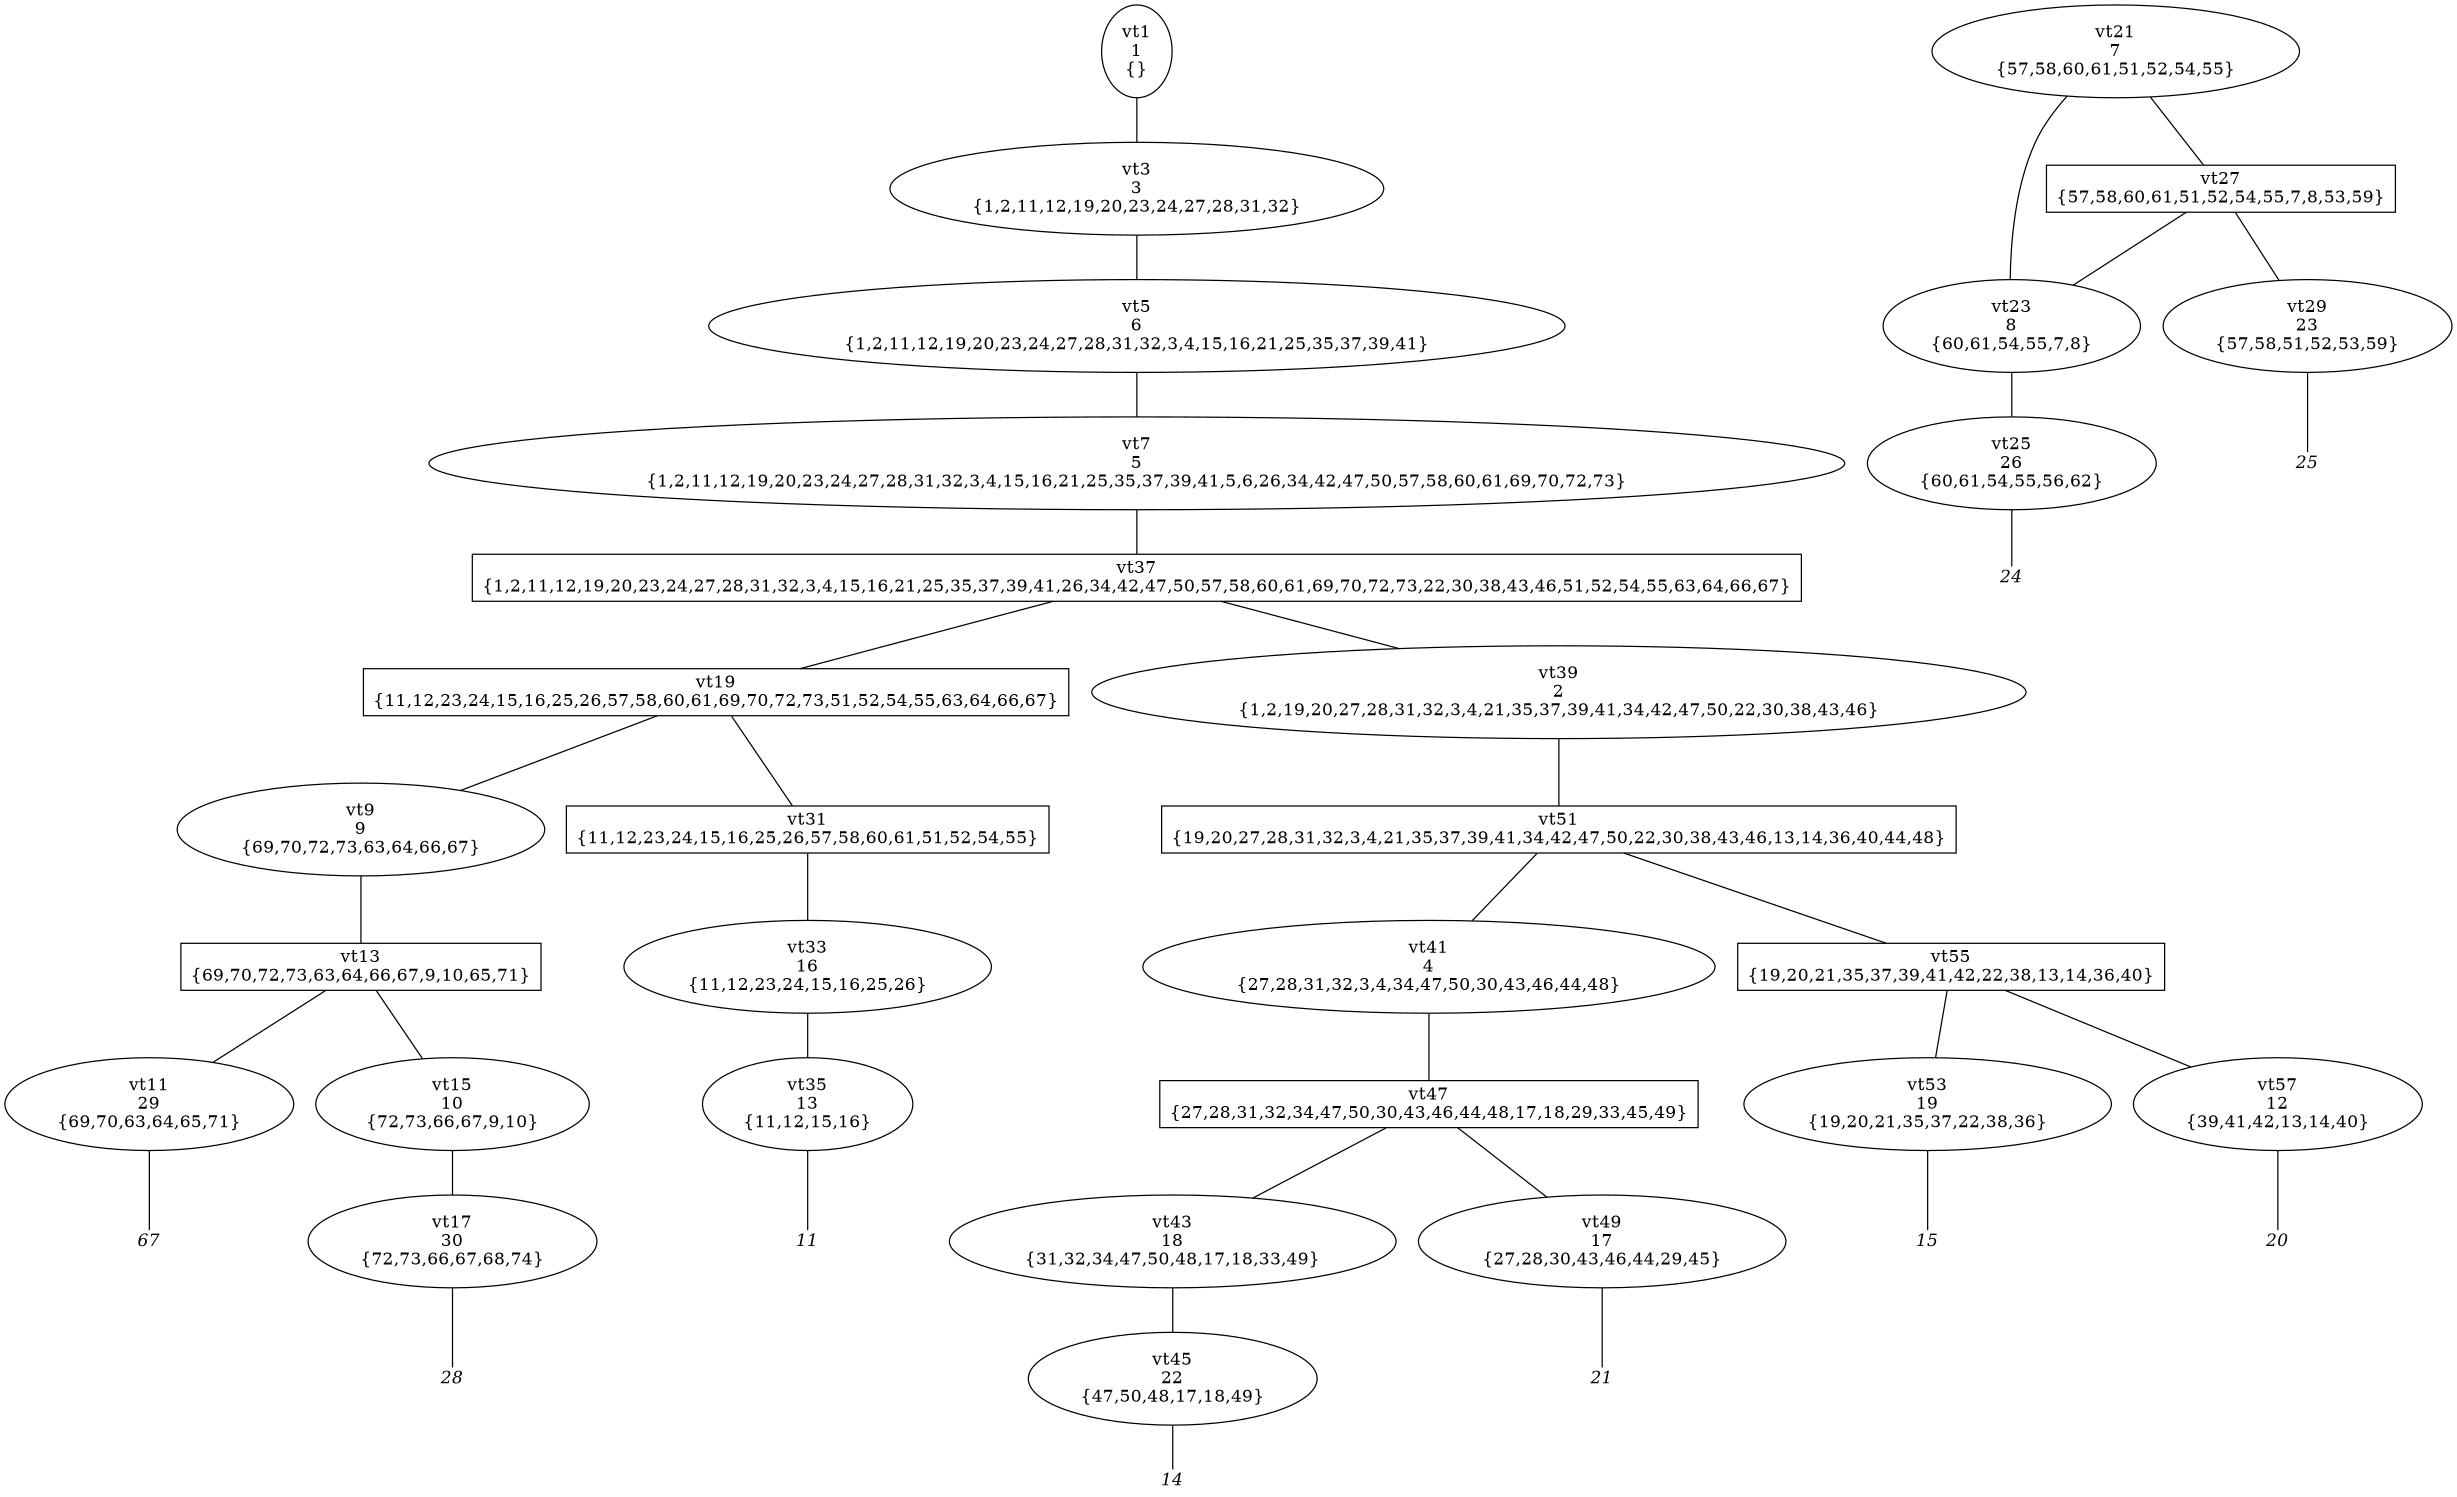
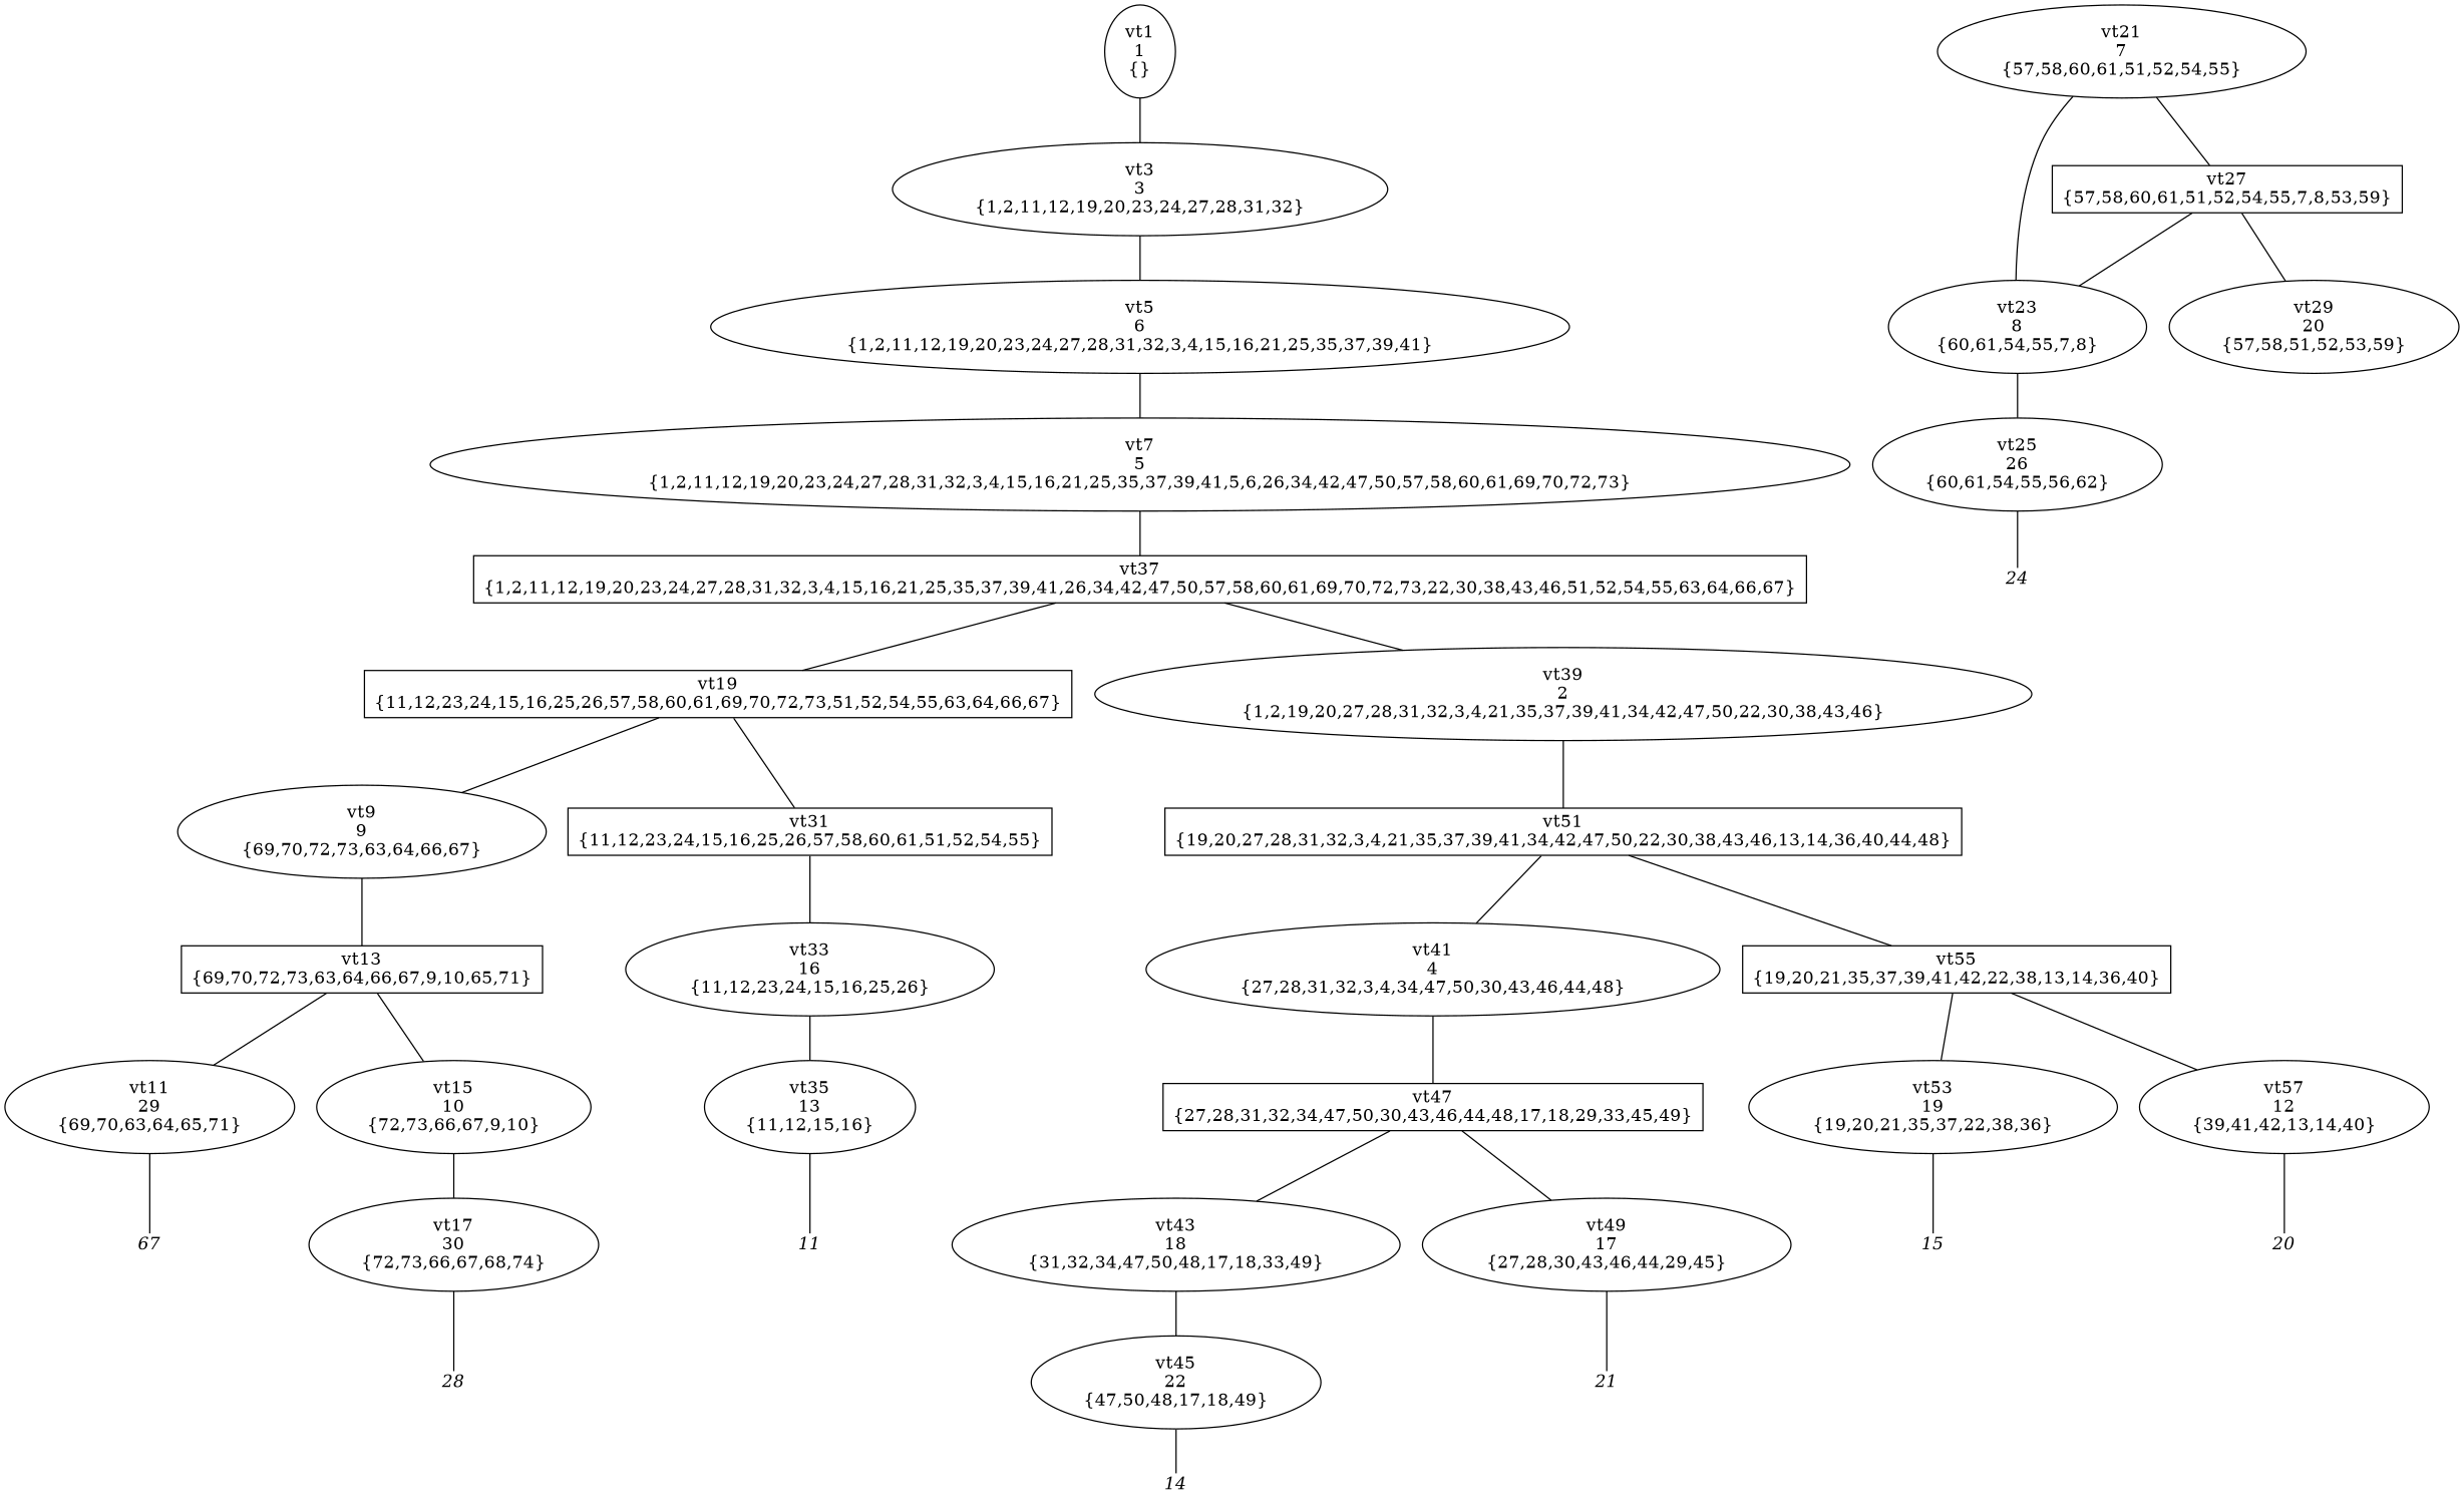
  digraph {
    node [shape=ellipse]
    edge [arrowhead=none]
    n1 [label="vt1\n1\n{}"]
    n2 [label="vt3\n3\n{1,2,11,12,19,20,23,24,27,28,31,32}"]
    n3 [label="vt5\n6\n{1,2,11,12,19,20,23,24,27,28,31,32,3,4,15,16,21,25,35,37,39,41}"]
    n4 [label="vt7\n5\n{1,2,11,12,19,20,23,24,27,28,31,32,3,4,15,16,21,25,35,37,39,41,5,6,26,34,42,47,50,57,58,60,61,69,70,72,73}"]
    n5 [label="vt37\n{1,2,11,12,19,20,23,24,27,28,31,32,3,4,15,16,21,25,35,37,39,41,26,34,42,47,50,57,58,60,61,69,70,72,73,22,30,38,43,46,51,52,54,55,63,64,66,67}" shape=box]
    n6 [label="vt19\n{11,12,23,24,15,16,25,26,57,58,60,61,69,70,72,73,51,52,54,55,63,64,66,67}" shape=box]
    n7 [label="vt39\n2\n{1,2,19,20,27,28,31,32,3,4,21,35,37,39,41,34,42,47,50,22,30,38,43,46}"]
    n8 [label="vt9\n9\n{69,70,72,73,63,64,66,67}"]
    n9 [label="vt31\n{11,12,23,24,15,16,25,26,57,58,60,61,51,52,54,55}" shape=box]
    n10 [label="vt51\n{19,20,27,28,31,32,3,4,21,35,37,39,41,34,42,47,50,22,30,38,43,46,13,14,36,40,44,48}" shape=box]
    n11 [label="vt13\n{69,70,72,73,63,64,66,67,9,10,65,71}" shape=box]
    n12 [label="vt33\n16\n{11,12,23,24,15,16,25,26}"]
    n13 [label="vt11\n29\n{69,70,63,64,65,71}"]
    n14 [label="vt15\n10\n{72,73,66,67,9,10}"]
    n15 [fixedsize=true fontname="Times-Italic" fontsize=14 height=.25 label=67 shape=plaintext width=.25]
    n16 [label="vt17\n30\n{72,73,66,67,68,74}"]
    n17 [fixedsize=true fontname="Times-Italic" fontsize=14 height=.25 label=28 shape=plaintext width=.25]
    n18 [label="vt21\n7\n{57,58,60,61,51,52,54,55}"]
    n19 [label="vt27\n{57,58,60,61,51,52,54,55,7,8,53,59}" shape=box]
    n20 [label="vt35\n13\n{11,12,15,16}"]
    n21 [label="vt23\n8\n{60,61,54,55,7,8}"]
-   n22 [label="vt29\n23\n{57,58,51,52,53,59}"]
+   n22 [label="vt29\n20\n{57,58,51,52,53,59}"]
    n23 [label="vt25\n26\n{60,61,54,55,56,62}"]
-   n24 [fixedsize=true fontname="Times-Italic" fontsize=14 height=.25 label=25 shape=plaintext width=.25]
    n25 [fixedsize=true fontname="Times-Italic" fontsize=14 height=.25 label=24 shape=plaintext width=.25]
    n26 [fixedsize=true fontname="Times-Italic" fontsize=14 height=.25 label=11 shape=plaintext width=.25]
    n27 [label="vt41\n4\n{27,28,31,32,3,4,34,47,50,30,43,46,44,48}"]
    n28 [label="vt55\n{19,20,21,35,37,39,41,42,22,38,13,14,36,40}" shape=box]
    n29 [label="vt47\n{27,28,31,32,34,47,50,30,43,46,44,48,17,18,29,33,45,49}" shape=box]
    n30 [label="vt53\n19\n{19,20,21,35,37,22,38,36}"]
    n31 [label="vt57\n12\n{39,41,42,13,14,40}"]
    n32 [label="vt43\n18\n{31,32,34,47,50,48,17,18,33,49}"]
    n33 [label="vt49\n17\n{27,28,30,43,46,44,29,45}"]
    n34 [label="vt45\n22\n{47,50,48,17,18,49}"]
    n35 [fixedsize=true fontname="Times-Italic" fontsize=14 height=.25 label=21 shape=plaintext width=.25]
    n36 [fixedsize=true fontname="Times-Italic" fontsize=14 height=.25 label=14 shape=plaintext width=.25]
    n37 [fixedsize=true fontname="Times-Italic" fontsize=14 height=.25 label=15 shape=plaintext width=.25]
    n38 [fixedsize=true fontname="Times-Italic" fontsize=14 height=.25 label=20 shape=plaintext width=.25]
    n1 -> n2
    n2 -> n3
    n3 -> n4
    n4 -> n5
    n5 -> n6
    n5 -> n7
    n6 -> n8
    n6 -> n9
    n7 -> n10
    n8 -> n11
    n9 -> n12
    n10 -> n27
    n10 -> n28
    n11 -> n13
    n11 -> n14
    n12 -> n20
    n13 -> n15
    n14 -> n16
    n16 -> n17
    n18 -> n19
    n19 -> n21
    n19 -> n22
    n20 -> n26
    n21 -> n18
    n21 -> n23
-   n22 -> n24
    n23 -> n25
    n27 -> n29
    n28 -> n30
    n28 -> n31
    n29 -> n32
    n29 -> n33
    n30 -> n37
    n31 -> n38
    n32 -> n34
    n33 -> n35
    n34 -> n36
  }
